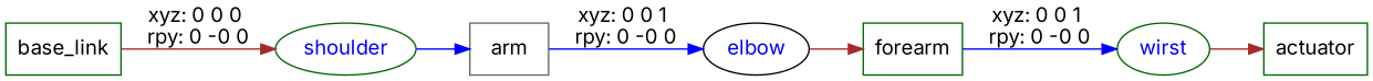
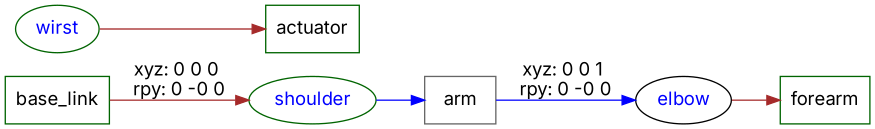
  digraph {
    fontname=Inter
    rankdir=LR
    node [color=darkgreen fontname=Inter shape=box]
    edge [color=brown fontname=Inter]
    n1 [label=base_link]
    shoulder [fontcolor=blue shape=ellipse]
    n3 [color=gray40 label=arm]
    elbow [color=black fontcolor=blue shape=ellipse]
    n5 [label=forearm]
    wirst [fontcolor=blue shape=ellipse]
    n7 [label=actuator]
    n1 -> shoulder [label="xyz: 0 0 0 \nrpy: 0 -0 0"]
    shoulder -> n3 [color=blue]
    n3 -> elbow [color=blue label="xyz: 0 0 1 \nrpy: 0 -0 0"]
    elbow -> n5
-   n5 -> wirst [color=blue label="xyz: 0 0 1 \nrpy: 0 -0 0"]
    wirst -> n7
  }
